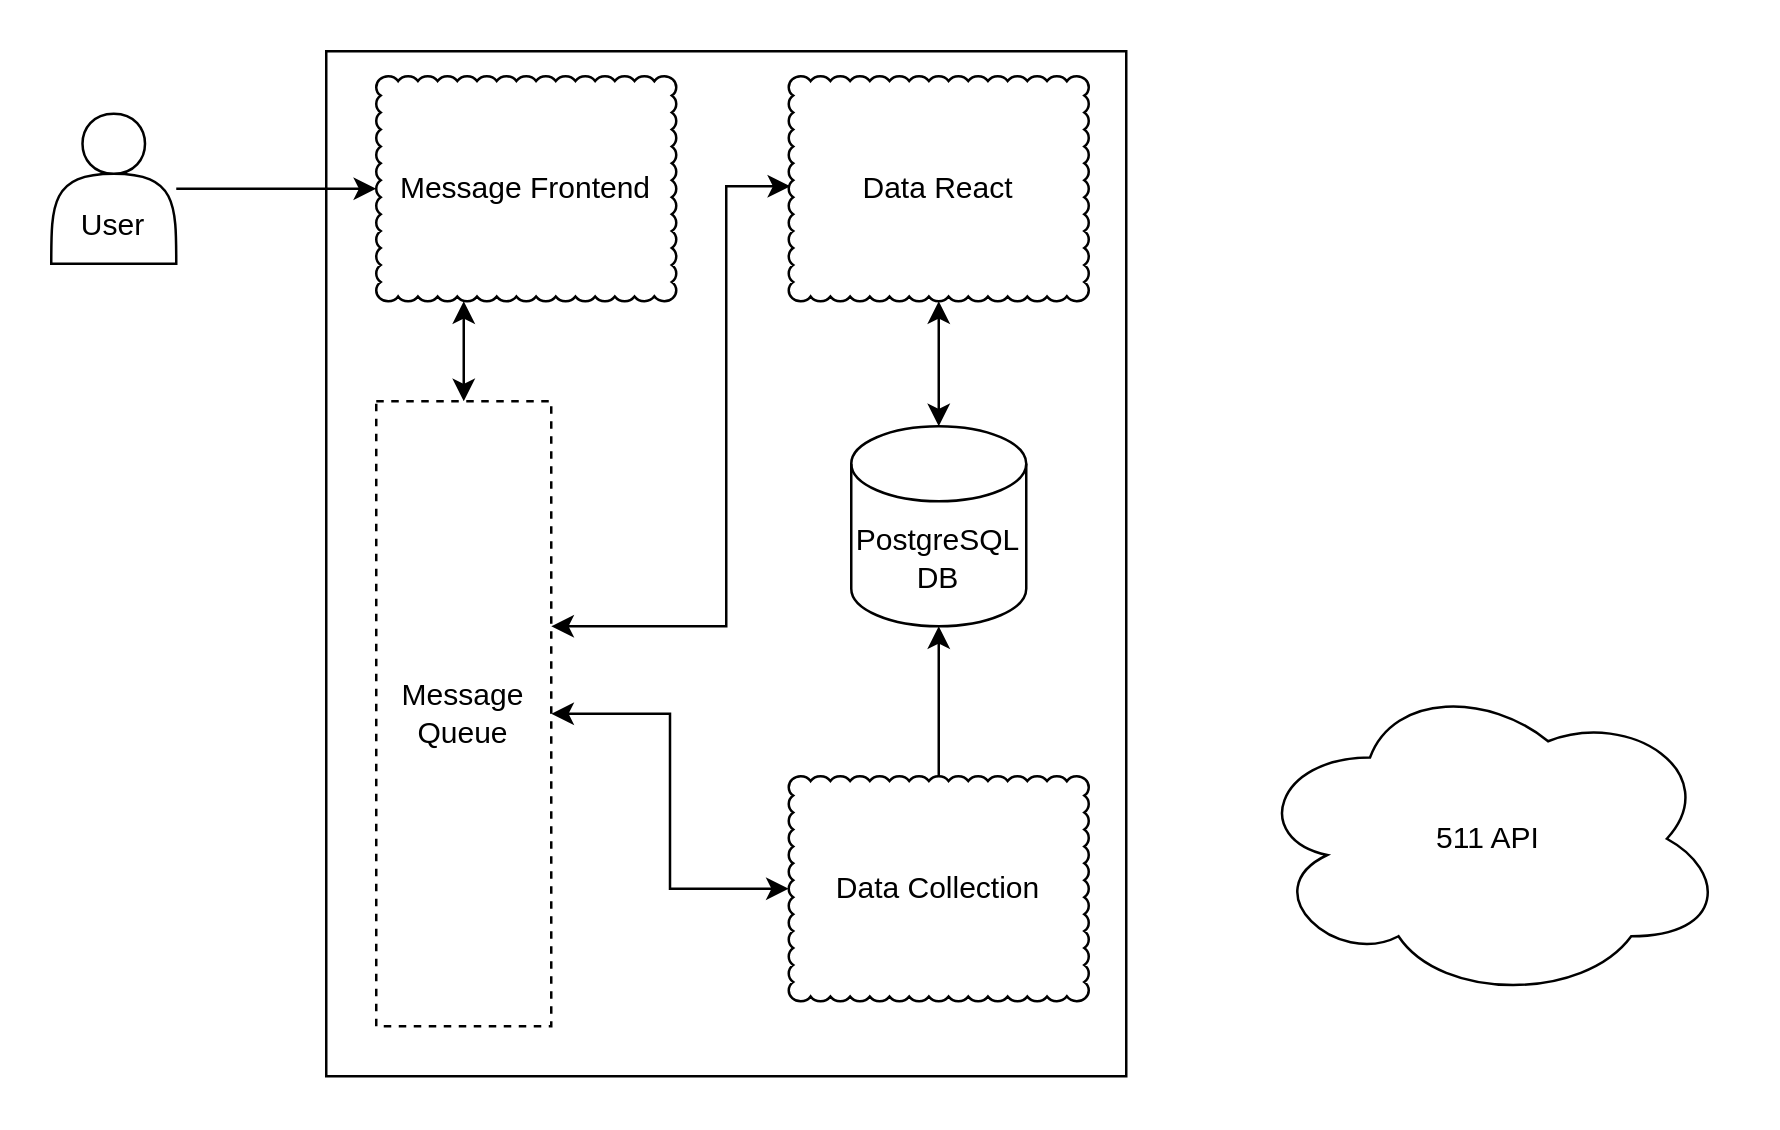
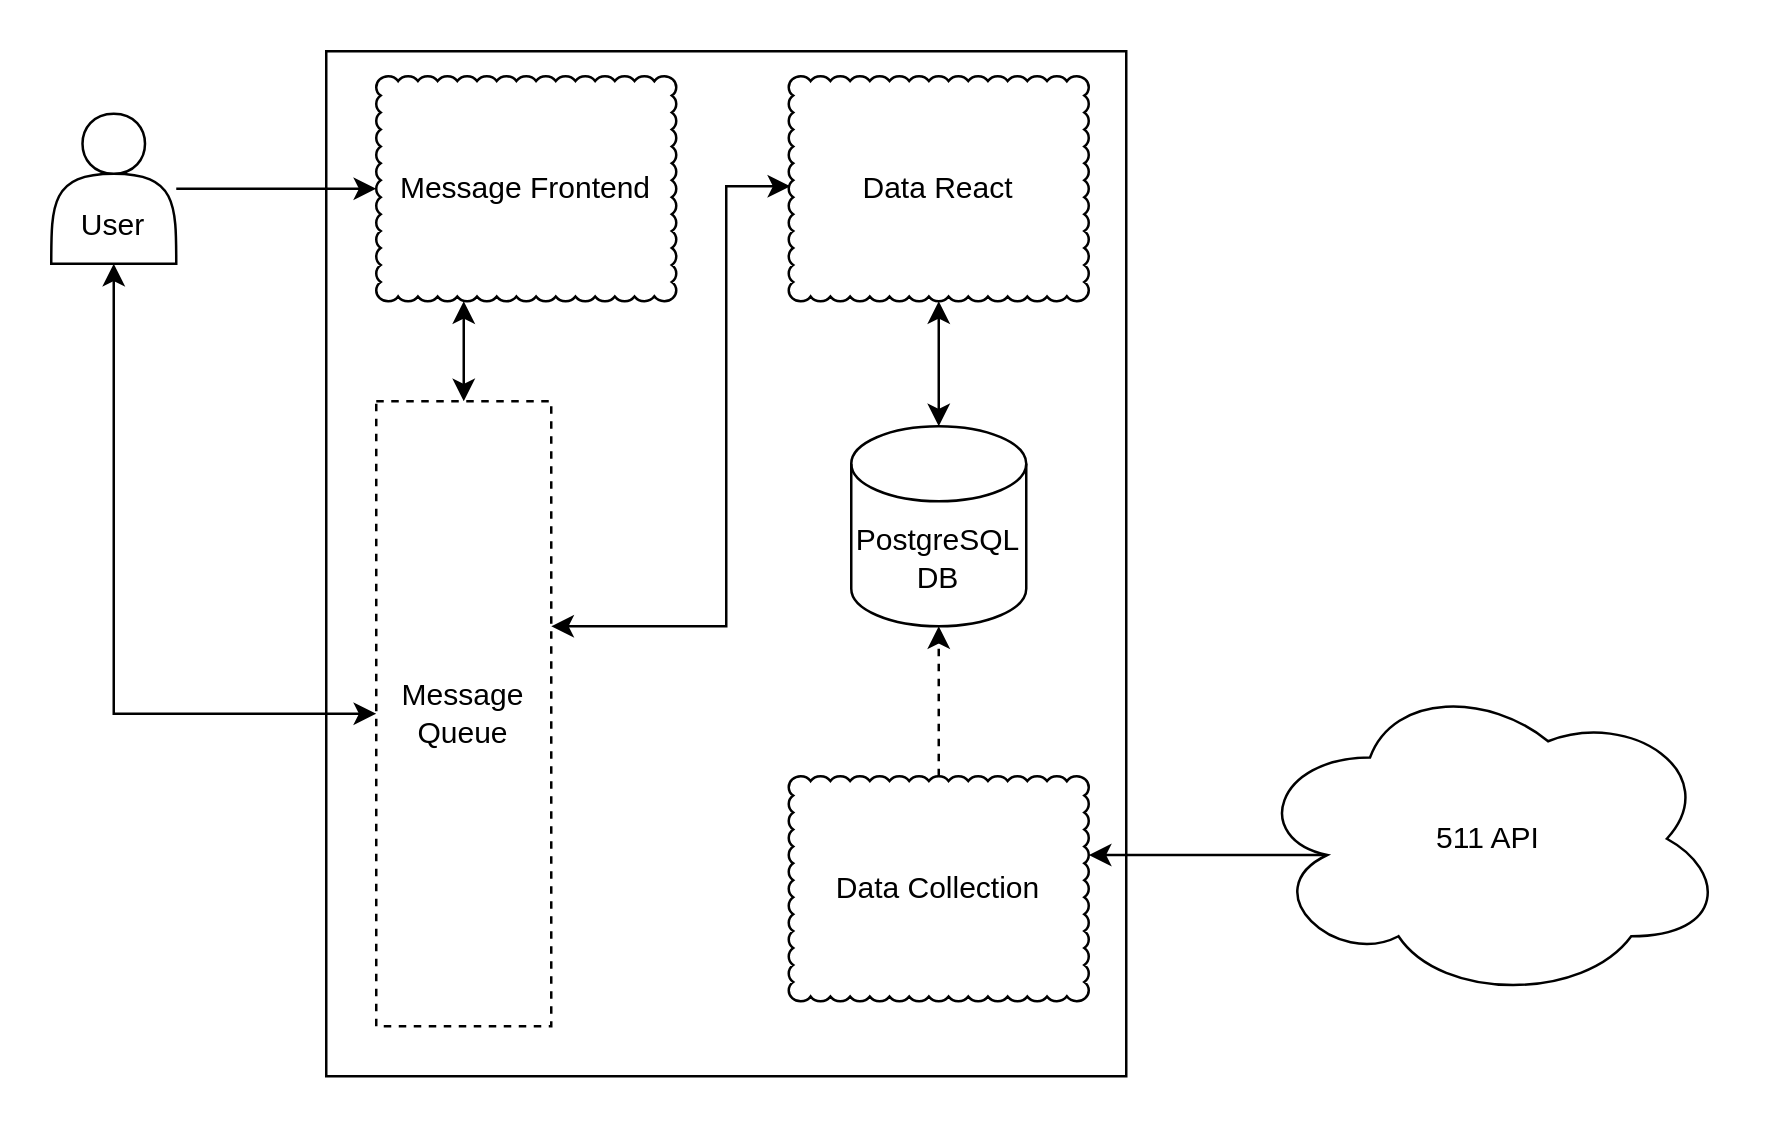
  <mxCell id="0" />
  <mxCell id="1" parent="0" />
  <mxCell id="2" value="" style="rounded=0;whiteSpace=wrap;html=1;" vertex="1" parent="1"><mxGeometry x="130" y="20" width="320" height="410" as="geometry" /></mxCell>
+ <mxCell id="3" value="" style="edgeStyle=orthogonalEdgeStyle;rounded=0;orthogonalLoop=1;jettySize=auto;html=1;exitX=0.16;exitY=0.55;exitDx=0;exitDy=0;exitPerimeter=0;" edge="1" parent="1" source="4" target="12"><mxGeometry relative="1" as="geometry"><Array as="points"><mxPoint x="450" y="342" /><mxPoint x="450" y="342" /></Array></mxGeometry></mxCell>
  <mxCell id="4" value="511 API" style="ellipse;shape=cloud;whiteSpace=wrap;html=1;" vertex="1" parent="1"><mxGeometry x="500" y="270" width="190" height="130" as="geometry" /></mxCell>
  <mxCell id="5" value="&lt;div&gt;PostgreSQL&lt;/div&gt;&lt;div&gt;DB&lt;br&gt;&lt;/div&gt;" style="shape=cylinder3;whiteSpace=wrap;html=1;boundedLbl=1;backgroundOutline=1;size=15;" vertex="1" parent="1"><mxGeometry x="340" y="170" width="70" height="80" as="geometry" /></mxCell>
  <mxCell id="6" value="" style="edgeStyle=orthogonalEdgeStyle;rounded=0;orthogonalLoop=1;jettySize=auto;html=1;startArrow=classic;startFill=1;" edge="1" parent="1" source="7" target="5"><mxGeometry relative="1" as="geometry" /></mxCell>
  <mxCell id="7" value="&lt;div&gt;Data React&lt;/div&gt;" style="whiteSpace=wrap;html=1;shape=mxgraph.basic.cloud_rect" vertex="1" parent="1"><mxGeometry x="315" y="30" width="120" height="90" as="geometry" /></mxCell>
  <mxCell id="8" value="Message Frontend" style="whiteSpace=wrap;html=1;shape=mxgraph.basic.cloud_rect" vertex="1" parent="1"><mxGeometry x="150" y="30" width="120" height="90" as="geometry" /></mxCell>
  <mxCell id="9" value="" style="edgeStyle=orthogonalEdgeStyle;rounded=0;orthogonalLoop=1;jettySize=auto;html=1;" edge="1" parent="1" source="10" target="8"><mxGeometry relative="1" as="geometry" /></mxCell>
  <mxCell id="10" value="&lt;div&gt;&lt;br&gt;&lt;/div&gt;&lt;div&gt;&lt;br&gt;&lt;/div&gt;&lt;div&gt;User&lt;/div&gt;" style="shape=actor;whiteSpace=wrap;html=1;" vertex="1" parent="1"><mxGeometry x="20" y="45" width="50" height="60" as="geometry" /></mxCell>
- <mxCell id="11" value="" style="edgeStyle=orthogonalEdgeStyle;rounded=0;orthogonalLoop=1;jettySize=auto;html=1;startArrow=none;startFill=0;" edge="1" parent="1" source="12" target="5"><mxGeometry relative="1" as="geometry" /></mxCell>
+ <mxCell id="11" value="" style="edgeStyle=orthogonalEdgeStyle;rounded=0;orthogonalLoop=1;jettySize=auto;html=1;startArrow=none;startFill=0;dashed=1;" edge="1" parent="1" source="12" target="5"><mxGeometry relative="1" as="geometry" /></mxCell>
  <mxCell id="12" value="Data Collection" style="whiteSpace=wrap;html=1;shape=mxgraph.basic.cloud_rect" vertex="1" parent="1"><mxGeometry x="315" y="310" width="120" height="90" as="geometry" /></mxCell>
  <mxCell id="13" value="" style="edgeStyle=orthogonalEdgeStyle;rounded=0;orthogonalLoop=1;jettySize=auto;html=1;startArrow=classic;startFill=1;" edge="1" parent="1" source="15" target="8"><mxGeometry relative="1" as="geometry"><Array as="points"><mxPoint x="185" y="130" /><mxPoint x="185" y="130" /></Array></mxGeometry></mxCell>
- <mxCell id="14" style="edgeStyle=orthogonalEdgeStyle;rounded=0;orthogonalLoop=1;jettySize=auto;html=1;startArrow=classic;startFill=1;" edge="1" parent="1" source="15" target="12"><mxGeometry relative="1" as="geometry" /></mxCell>
+ <mxCell id="14" style="edgeStyle=orthogonalEdgeStyle;rounded=0;orthogonalLoop=1;jettySize=auto;html=1;startArrow=classic;startFill=1;" edge="1" parent="1" source="15" target="10"><mxGeometry relative="1" as="geometry" /></mxCell>
  <mxCell id="15" value="&lt;div&gt;Message Queue&lt;/div&gt;" style="rounded=0;whiteSpace=wrap;html=1;dashed=1;" vertex="1" parent="1"><mxGeometry x="150" y="160" width="70" height="250" as="geometry" /></mxCell>
  <mxCell id="16" style="edgeStyle=orthogonalEdgeStyle;rounded=0;orthogonalLoop=1;jettySize=auto;html=1;entryX=0.005;entryY=0.489;entryDx=0;entryDy=0;entryPerimeter=0;startArrow=classic;startFill=1;" edge="1" parent="1" source="15" target="7"><mxGeometry relative="1" as="geometry"><Array as="points"><mxPoint x="290" y="250" /><mxPoint x="290" y="74" /></Array></mxGeometry></mxCell>
